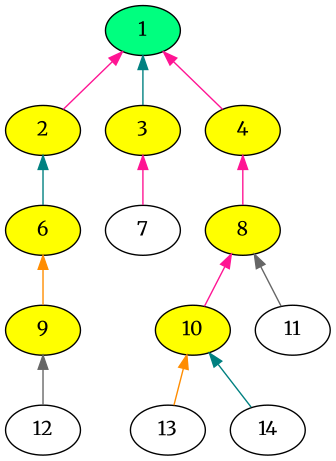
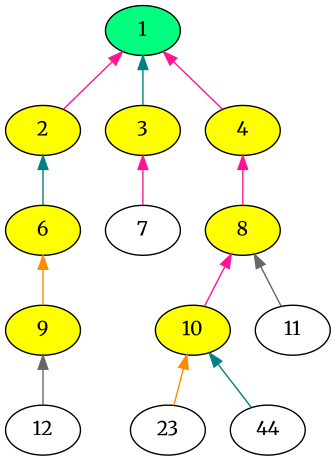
  digraph {
    fontname=Merriweather
    rankdir=BT
    node [fillcolor=yellow fontname=Merriweather style=filled]
    edge [color=deeppink fontname=Merriweather]
    1 [fillcolor="#00FF7F" rank=source]
    2
    3
    4
    6
    7 [fillcolor="" style=""]
    8
    9
    10
    11 [fillcolor="" style=""]
    12 [fillcolor="" style=""]
-   13 [fillcolor="" style=""]
-   14 [fillcolor="" style=""]
+   13 [label=23 fillcolor="" style=""]
+   14 [label=44 fillcolor="" style=""]
    2 -> 1
    3 -> 1 [color=teal]
    4 -> 1
    6 -> 2 [color=teal]
    7 -> 3
    8 -> 4
    9 -> 6 [color=darkorange]
    10 -> 8
    11 -> 8 [color=gray40]
    12 -> 9 [color=gray40]
    13 -> 10 [color=darkorange]
    14 -> 10 [color=teal]
  }
